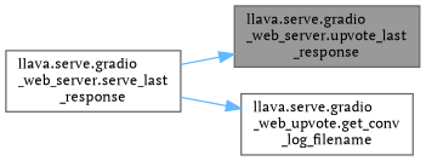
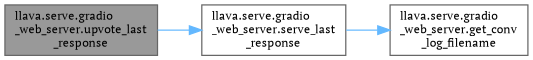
  digraph {
    fontname="PT Serif"
    rankdir=LR
    node [color=grey40 fillcolor=white fontname="PT Serif" fontsize=10 shape=box style=filled]
    edge [color=steelblue1 fontname="PT Serif" fontsize=10 labelfontname=Helvetica labelfontsize=10 style=solid]
    n1 [color=gray40 fillcolor=grey60 fontcolor=black height=0.2 label="llava.serve.gradio\l_web_server.upvote_last\l_response" width=0.4]
    n2 [height=0.2 label="llava.serve.gradio\l_web_server.serve_last\l_response" width=0.4]
-   n3 [height=0.2 label="llava.serve.gradio\l_web_upvote.get_conv\l_log_filename" width=0.4]
-   n2 -> n1
+   n3 [height=0.2 label="llava.serve.gradio\l_web_server.get_conv\l_log_filename" width=0.4]
+   n1 -> n2
    n2 -> n3
  }
